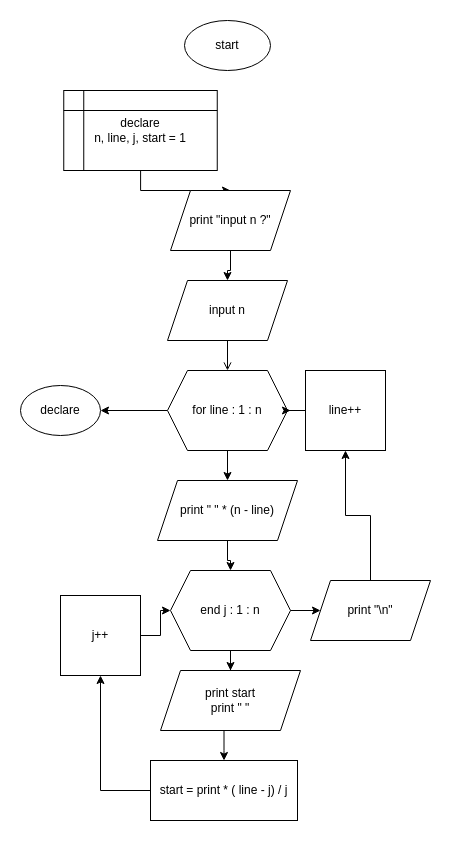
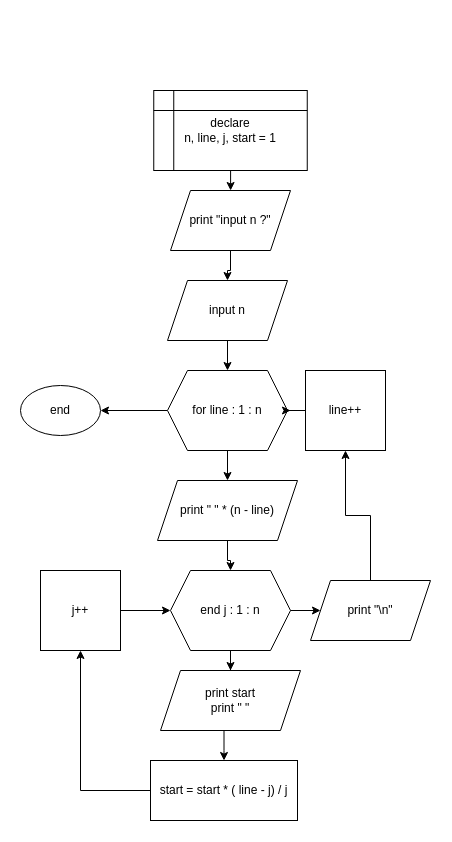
  <mxCell id="0" />
  <mxCell id="1" parent="0" />
- <mxCell id="2" value="start" style="ellipse;whiteSpace=wrap;html=1;" vertex="1" parent="1"><mxGeometry x="184" y="20" width="86" height="50" as="geometry" /></mxCell>
  <mxCell id="3" style="edgeStyle=orthogonalEdgeStyle;rounded=0;orthogonalLoop=1;jettySize=auto;html=1;" edge="1" parent="1" source="4" target="6"><mxGeometry relative="1" as="geometry" /></mxCell>
- <mxCell id="4" value="declare&lt;br&gt;n, line, j, start = 1" style="shape=internalStorage;whiteSpace=wrap;html=1;backgroundOutline=1;" vertex="1" parent="1"><mxGeometry x="63.25" y="90" width="153.5" height="80" as="geometry" /></mxCell>
+ <mxCell id="4" value="declare&lt;br&gt;n, line, j, start = 1" style="shape=internalStorage;whiteSpace=wrap;html=1;backgroundOutline=1;" vertex="1" parent="1"><mxGeometry x="153.25" y="90" width="153.5" height="80" as="geometry" /></mxCell>
  <mxCell id="5" style="edgeStyle=orthogonalEdgeStyle;rounded=0;orthogonalLoop=1;jettySize=auto;html=1;entryX=0.5;entryY=0;entryDx=0;entryDy=0;" edge="1" parent="1" source="6" target="8"><mxGeometry relative="1" as="geometry" /></mxCell>
  <mxCell id="6" value="print &quot;input n ?&quot;" style="shape=parallelogram;perimeter=parallelogramPerimeter;whiteSpace=wrap;html=1;fixedSize=1;" vertex="1" parent="1"><mxGeometry x="170" y="190" width="120" height="60" as="geometry" /></mxCell>
- <mxCell id="7" style="edgeStyle=orthogonalEdgeStyle;rounded=0;orthogonalLoop=1;jettySize=auto;html=1;entryX=0.5;entryY=0;entryDx=0;entryDy=0;endArrow=open;" edge="1" parent="1" source="8" target="11"><mxGeometry relative="1" as="geometry" /></mxCell>
+ <mxCell id="7" style="edgeStyle=orthogonalEdgeStyle;rounded=0;orthogonalLoop=1;jettySize=auto;html=1;entryX=0.5;entryY=0;entryDx=0;entryDy=0;" edge="1" parent="1" source="8" target="11"><mxGeometry relative="1" as="geometry" /></mxCell>
  <mxCell id="8" value="input n" style="shape=parallelogram;perimeter=parallelogramPerimeter;whiteSpace=wrap;html=1;fixedSize=1;" vertex="1" parent="1"><mxGeometry x="167" y="280" width="120" height="60" as="geometry" /></mxCell>
  <mxCell id="9" style="edgeStyle=orthogonalEdgeStyle;rounded=0;orthogonalLoop=1;jettySize=auto;html=1;entryX=0.5;entryY=0;entryDx=0;entryDy=0;" edge="1" parent="1" source="11" target="13"><mxGeometry relative="1" as="geometry" /></mxCell>
  <mxCell id="10" style="edgeStyle=orthogonalEdgeStyle;rounded=0;orthogonalLoop=1;jettySize=auto;html=1;entryX=1;entryY=0.5;entryDx=0;entryDy=0;" edge="1" parent="1" source="11" target="27"><mxGeometry relative="1" as="geometry" /></mxCell>
  <mxCell id="11" value="for line : 1 : n" style="shape=hexagon;perimeter=hexagonPerimeter2;whiteSpace=wrap;html=1;fixedSize=1;" vertex="1" parent="1"><mxGeometry x="167" y="370" width="120" height="80" as="geometry" /></mxCell>
  <mxCell id="12" style="edgeStyle=orthogonalEdgeStyle;rounded=0;orthogonalLoop=1;jettySize=auto;html=1;entryX=0.5;entryY=0;entryDx=0;entryDy=0;" edge="1" parent="1" source="13" target="16"><mxGeometry relative="1" as="geometry" /></mxCell>
  <mxCell id="13" value="print &quot; &quot; * (n - line)" style="shape=parallelogram;perimeter=parallelogramPerimeter;whiteSpace=wrap;html=1;fixedSize=1;" vertex="1" parent="1"><mxGeometry x="157" y="480" width="140" height="60" as="geometry" /></mxCell>
  <mxCell id="14" style="edgeStyle=orthogonalEdgeStyle;rounded=0;orthogonalLoop=1;jettySize=auto;html=1;entryX=0.5;entryY=0;entryDx=0;entryDy=0;" edge="1" parent="1" source="16" target="18"><mxGeometry relative="1" as="geometry" /></mxCell>
  <mxCell id="15" style="edgeStyle=orthogonalEdgeStyle;rounded=0;orthogonalLoop=1;jettySize=auto;html=1;entryX=0;entryY=0.5;entryDx=0;entryDy=0;" edge="1" parent="1" source="16" target="26"><mxGeometry relative="1" as="geometry" /></mxCell>
  <mxCell id="16" value="end j : 1 : n" style="shape=hexagon;perimeter=hexagonPerimeter2;whiteSpace=wrap;html=1;fixedSize=1;" vertex="1" parent="1"><mxGeometry x="170" y="570" width="120" height="80" as="geometry" /></mxCell>
  <mxCell id="17" style="edgeStyle=orthogonalEdgeStyle;rounded=0;orthogonalLoop=1;jettySize=auto;html=1;entryX=0.5;entryY=0;entryDx=0;entryDy=0;" edge="1" parent="1" source="18" target="20"><mxGeometry relative="1" as="geometry"><Array as="points"><mxPoint x="224" y="750" /></Array></mxGeometry></mxCell>
  <mxCell id="18" value="print start&lt;br&gt;print &quot; &quot;" style="shape=parallelogram;perimeter=parallelogramPerimeter;whiteSpace=wrap;html=1;fixedSize=1;" vertex="1" parent="1"><mxGeometry x="160" y="670" width="140" height="60" as="geometry" /></mxCell>
  <mxCell id="19" style="edgeStyle=orthogonalEdgeStyle;rounded=0;orthogonalLoop=1;jettySize=auto;html=1;entryX=0.5;entryY=1;entryDx=0;entryDy=0;" edge="1" parent="1" source="20" target="22"><mxGeometry relative="1" as="geometry" /></mxCell>
- <mxCell id="20" value="start = print * ( line - j) / j" style="rounded=0;whiteSpace=wrap;html=1;" vertex="1" parent="1"><mxGeometry x="150" y="760" width="147" height="60" as="geometry" /></mxCell>
+ <mxCell id="20" value="start = start * ( line - j) / j" style="rounded=0;whiteSpace=wrap;html=1;" vertex="1" parent="1"><mxGeometry x="150" y="760" width="147" height="60" as="geometry" /></mxCell>
  <mxCell id="21" style="edgeStyle=orthogonalEdgeStyle;rounded=0;orthogonalLoop=1;jettySize=auto;html=1;entryX=0;entryY=0.5;entryDx=0;entryDy=0;" edge="1" parent="1" source="22" target="16"><mxGeometry relative="1" as="geometry" /></mxCell>
- <mxCell id="22" value="j++" style="whiteSpace=wrap;html=1;aspect=fixed;" vertex="1" parent="1"><mxGeometry x="60" y="595" width="80" height="80" as="geometry" /></mxCell>
+ <mxCell id="22" value="j++" style="whiteSpace=wrap;html=1;aspect=fixed;" vertex="1" parent="1"><mxGeometry x="40" y="570" width="80" height="80" as="geometry" /></mxCell>
  <mxCell id="23" style="edgeStyle=orthogonalEdgeStyle;rounded=0;orthogonalLoop=1;jettySize=auto;html=1;" edge="1" parent="1" source="24"><mxGeometry relative="1" as="geometry"><mxPoint x="290" y="410" as="targetPoint" /></mxGeometry></mxCell>
  <mxCell id="24" value="line++" style="whiteSpace=wrap;html=1;aspect=fixed;" vertex="1" parent="1"><mxGeometry x="305" y="370" width="80" height="80" as="geometry" /></mxCell>
  <mxCell id="25" style="edgeStyle=orthogonalEdgeStyle;rounded=0;orthogonalLoop=1;jettySize=auto;html=1;" edge="1" parent="1" source="26" target="24"><mxGeometry relative="1" as="geometry" /></mxCell>
  <mxCell id="26" value="print &quot;\n&quot;" style="shape=parallelogram;perimeter=parallelogramPerimeter;whiteSpace=wrap;html=1;fixedSize=1;" vertex="1" parent="1"><mxGeometry x="310" y="580" width="120" height="60" as="geometry" /></mxCell>
- <mxCell id="27" value="declare" style="ellipse;whiteSpace=wrap;html=1;" vertex="1" parent="1"><mxGeometry x="20" y="385" width="80" height="50" as="geometry" /></mxCell>
+ <mxCell id="27" value="end" style="ellipse;whiteSpace=wrap;html=1;" vertex="1" parent="1"><mxGeometry x="20" y="385" width="80" height="50" as="geometry" /></mxCell>
